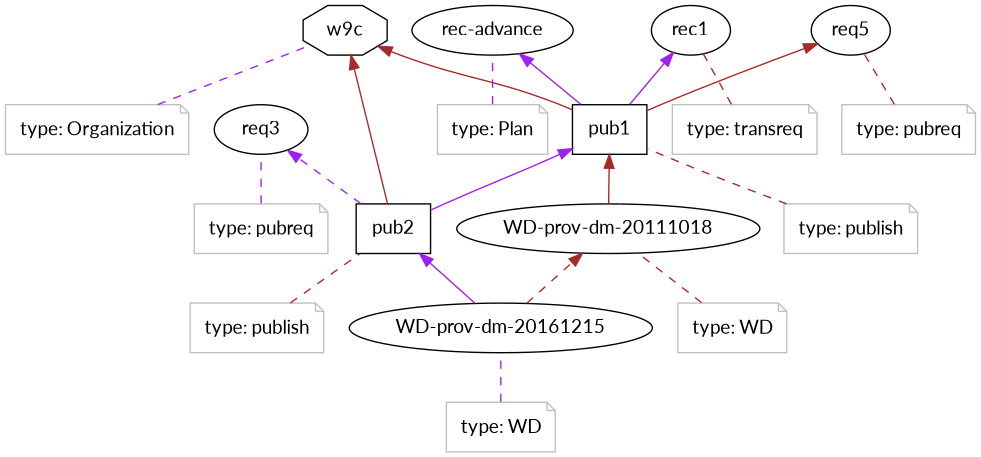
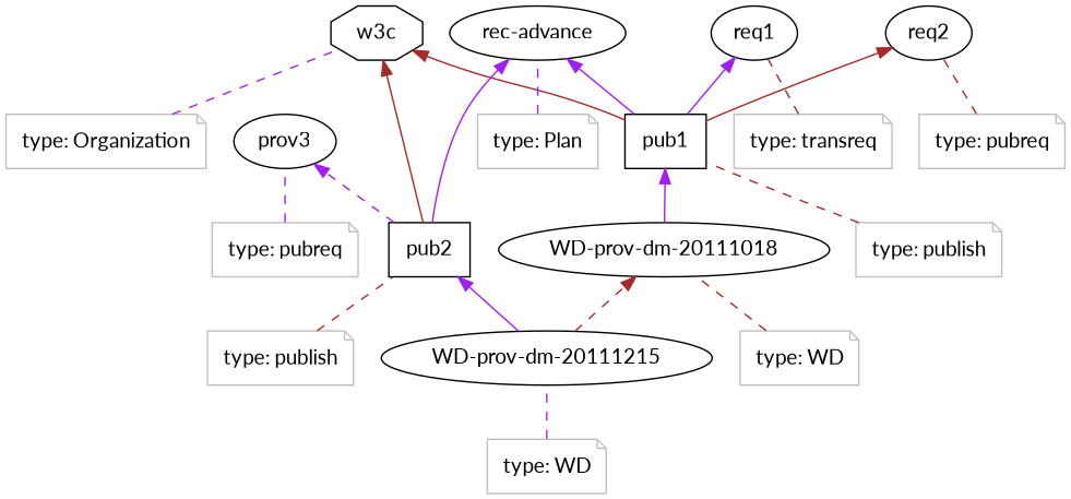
  digraph {
    fontname=Lato
    rankdir=BT
    node [fontname=Lato shape=note]
    edge [color=brown fontname=Lato style=dashed]
    n1 [label=pub1 shape=polygon sides=4]
    n2 [label="rec-advance" shape=""]
-   n3 [label=rec1 shape=""]
-   n4 [label=req5 shape=""]
-   n5 [label=w9c shape=polygon sides=8]
+   n3 [label=req1 shape=""]
+   n4 [label=req2 shape=""]
+   n5 [label=w3c shape=polygon sides=8]
    n6 [color=gray fontcolor=black label=<<TABLE cellpadding="0" border="0"> 	<TR> 	    <TD align="left">type:</TD> 	    <TD align="left">publish</TD> 	</TR>     </TABLE>>]
    n7 [label=pub2 shape=polygon sides=4]
-   n8 [label=req3 shape=""]
+   n8 [label=prov3 shape=""]
    n9 [color=gray fontcolor=black label=<<TABLE cellpadding="0" border="0"> 	<TR> 	    <TD align="left">type:</TD> 	    <TD align="left">publish</TD> 	</TR>     </TABLE>>]
    n10 [label="WD-prov-dm-20111018" shape=""]
    n11 [color=gray fontcolor=black label=<<TABLE cellpadding="0" border="0"> 	<TR> 	    <TD align="left">type:</TD> 	    <TD align="left">WD</TD> 	</TR>     </TABLE>>]
-   n12 [label="WD-prov-dm-20161215" shape=""]
+   n12 [label="WD-prov-dm-20111215" shape=""]
    n13 [color=gray fontcolor=black label=<<TABLE cellpadding="0" border="0"> 	<TR> 	    <TD align="left">type:</TD> 	    <TD align="left">WD</TD> 	</TR>     </TABLE>>]
    n14 [color=gray fontcolor=black label=<<TABLE cellpadding="0" border="0"> 	<TR> 	    <TD align="left">type:</TD> 	    <TD align="left">Plan</TD> 	</TR>     </TABLE>>]
    n15 [color=gray fontcolor=black label=<<TABLE cellpadding="0" border="0"> 	<TR> 	    <TD align="left">type:</TD> 	    <TD align="left">transreq</TD> 	</TR>     </TABLE>>]
    n16 [color=gray fontcolor=black label=<<TABLE cellpadding="0" border="0"> 	<TR> 	    <TD align="left">type:</TD> 	    <TD align="left">pubreq</TD> 	</TR>     </TABLE>>]
    n17 [color=gray fontcolor=black label=<<TABLE cellpadding="0" border="0"> 	<TR> 	    <TD align="left">type:</TD> 	    <TD align="left">pubreq</TD> 	</TR>     </TABLE>>]
    n18 [color=gray fontcolor=black label=<<TABLE cellpadding="0" border="0"> 	<TR> 	    <TD align="left">type:</TD> 	    <TD align="left">Organization</TD> 	</TR>     </TABLE>>]
    n1 -> n2 [color=purple style=""]
    n1 -> n3 [color=purple style=""]
    n1 -> n4 [style=""]
    n1 -> n5 [style=""]
    n6 -> n1 [arrowhead=none]
-   n7 -> n1 [color=purple style=""]
+   n7 -> n2 [color=purple style=""]
    n7 -> n5 [style=""]
    n7 -> n8 [color=purple]
    n9 -> n7 [arrowhead=none]
-   n10 -> n1 [style=""]
+   n10 -> n1 [color=purple style=""]
    n11 -> n10 [arrowhead=none]
    n12 -> n7 [color=purple style=""]
    n12 -> n10
    n13 -> n12 [arrowhead=none color=purple]
    n14 -> n2 [arrowhead=none color=purple]
    n15 -> n3 [arrowhead=none]
    n16 -> n4 [arrowhead=none]
    n17 -> n8 [arrowhead=none color=purple]
    n18 -> n5 [arrowhead=none color=purple]
  }
